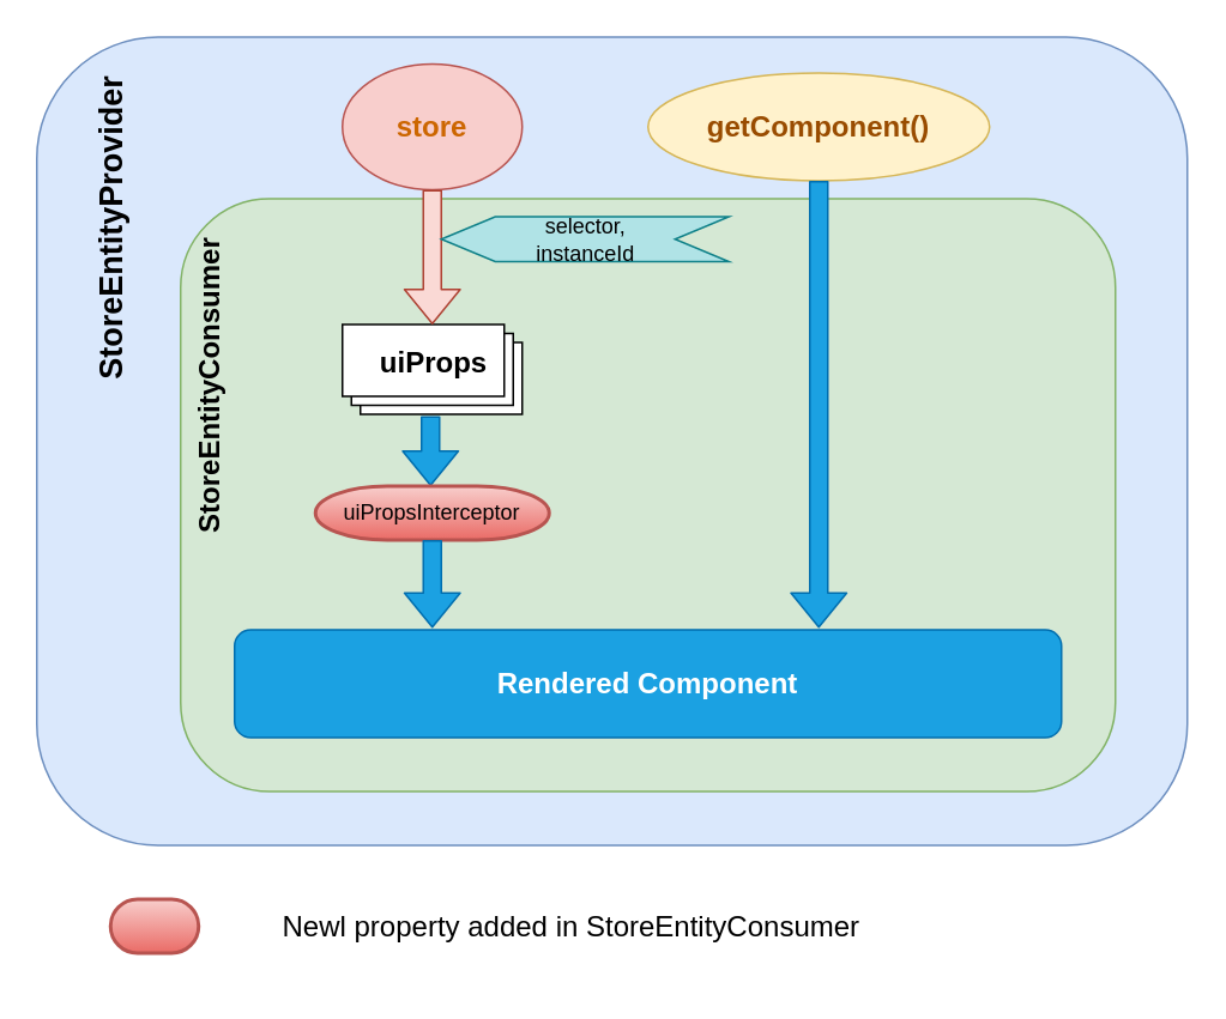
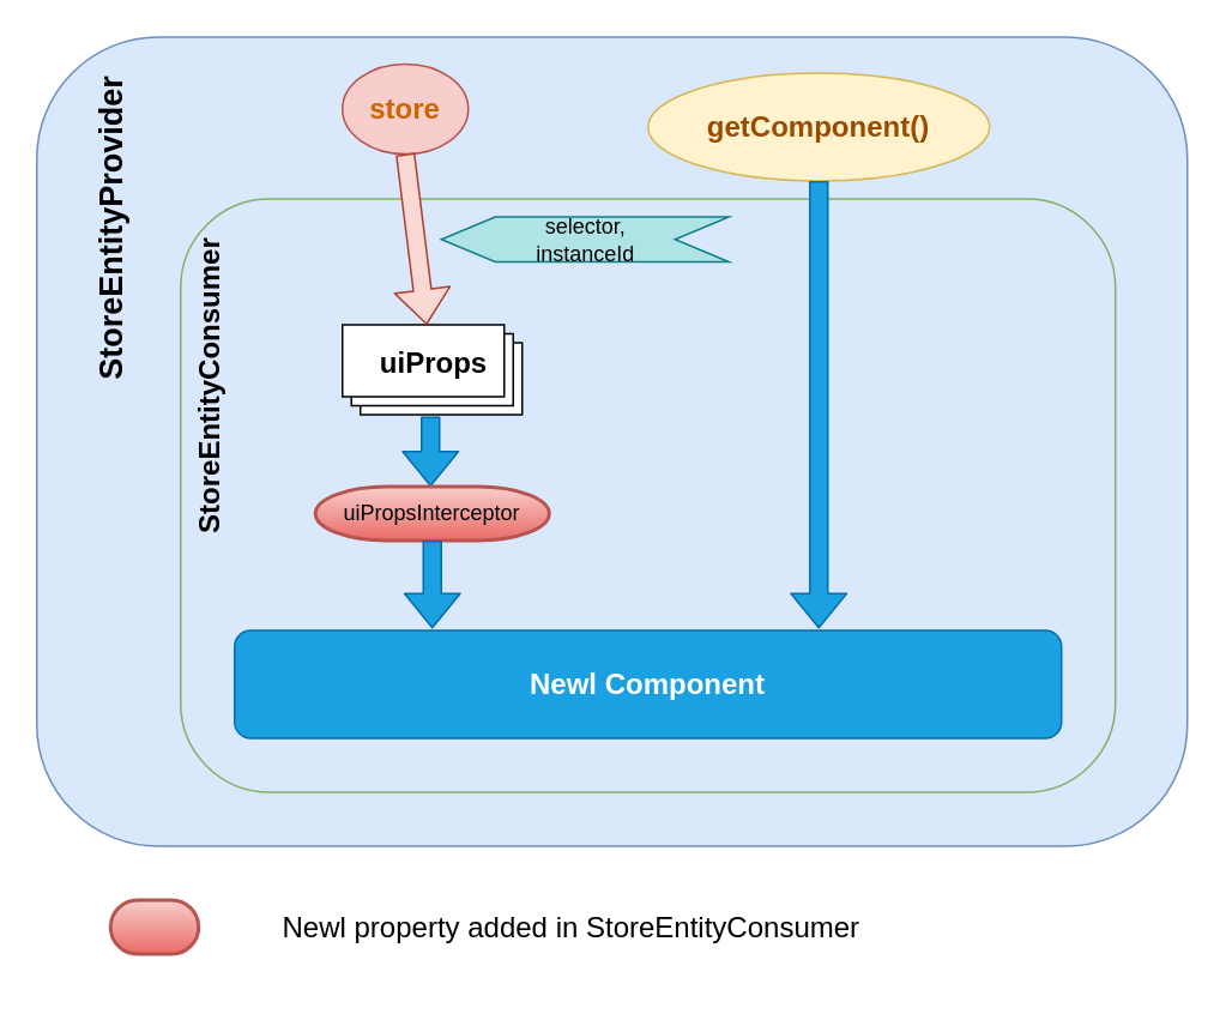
  <mxCell id="0" />
  <mxCell id="1" parent="0" />
  <mxCell id="2" value="&lt;div&gt;&lt;h2&gt;StoreEntityProvider&lt;/h2&gt;&lt;/div&gt;" style="rounded=1;whiteSpace=wrap;html=1;fillOpacity=100;fillColor=#dae8fc;align=right;spacingLeft=20;direction=west;horizontal=0;verticalAlign=top;strokeOpacity=100;spacingTop=10;strokeColor=#6c8ebf;spacingRight=20;" vertex="1" parent="1"><mxGeometry x="20" y="20" width="640" height="450" as="geometry" /></mxCell>
- <mxCell id="3" value="&lt;font size=&quot;1&quot; color=&quot;#CC6600&quot;&gt;&lt;b style=&quot;font-size: 16px&quot;&gt;store&lt;/b&gt;&lt;/font&gt;" style="ellipse;whiteSpace=wrap;html=1;fillColor=#f8cecc;align=center;strokeColor=#b85450;" vertex="1" parent="1"><mxGeometry x="190" y="35" width="100" height="70" as="geometry" /></mxCell>
+ <mxCell id="3" value="&lt;font size=&quot;1&quot; color=&quot;#CC6600&quot;&gt;&lt;b style=&quot;font-size: 16px&quot;&gt;store&lt;/b&gt;&lt;/font&gt;" style="ellipse;whiteSpace=wrap;html=1;fillColor=#f8cecc;align=center;strokeColor=#b85450;" vertex="1" parent="1"><mxGeometry x="190" y="35" width="70" height="50" as="geometry" /></mxCell>
  <mxCell id="4" value="&lt;font style=&quot;font-size: 16px&quot;&gt;&lt;b&gt;getComponent()&lt;/b&gt;&lt;/font&gt;" style="ellipse;whiteSpace=wrap;html=1;align=center;fillColor=#fff2cc;strokeColor=#d6b656;fontColor=#994C00;" vertex="1" parent="1"><mxGeometry x="360" y="40" width="190" height="60" as="geometry" /></mxCell>
- <mxCell id="5" value="&lt;font style=&quot;font-size: 16px&quot;&gt;&lt;b&gt;StoreEntityConsumer&lt;/b&gt;&lt;/font&gt;" style="rounded=1;whiteSpace=wrap;html=1;fillColor=#d5e8d4;align=right;horizontal=0;verticalAlign=top;spacingRight=20;strokeColor=#82b366;" vertex="1" parent="1"><mxGeometry x="100" y="110" width="520" height="330" as="geometry" /></mxCell>
- <mxCell id="6" value="&lt;font style=&quot;font-size: 16px&quot;&gt;&lt;b&gt;Rendered Component&lt;/b&gt;&lt;/font&gt;" style="rounded=1;whiteSpace=wrap;html=1;fillColor=#1ba1e2;fontColor=#ffffff;align=center;strokeColor=#006EAF;" vertex="1" parent="1"><mxGeometry x="130" y="350" width="460" height="60" as="geometry" /></mxCell>
+ <mxCell id="5" value="&lt;font style=&quot;font-size: 16px&quot;&gt;&lt;b&gt;StoreEntityConsumer&lt;/b&gt;&lt;/font&gt;" style="rounded=1;whiteSpace=wrap;html=1;fillColor=#dae8fc;align=right;horizontal=0;verticalAlign=top;spacingRight=20;strokeColor=#82b366;" vertex="1" parent="1"><mxGeometry x="100" y="110" width="520" height="330" as="geometry" /></mxCell>
+ <mxCell id="6" value="&lt;font style=&quot;font-size: 16px&quot;&gt;&lt;b&gt;Newl Component&lt;/b&gt;&lt;/font&gt;" style="rounded=1;whiteSpace=wrap;html=1;fillColor=#1ba1e2;fontColor=#ffffff;align=center;strokeColor=#006EAF;" vertex="1" parent="1"><mxGeometry x="130" y="350" width="460" height="60" as="geometry" /></mxCell>
  <mxCell id="7" value="" style="shape=flexArrow;endArrow=classic;html=1;fontColor=#000000;exitX=0.5;exitY=1;exitDx=0;exitDy=0;fillColor=#1ba1e2;strokeColor=#006EAF;" edge="1" parent="1" source="4"><mxGeometry width="50" height="50" relative="1" as="geometry"><mxPoint x="980" y="450" as="sourcePoint" /><mxPoint x="455" y="349" as="targetPoint" /></mxGeometry></mxCell>
  <mxCell id="8" value="&lt;div&gt;&lt;br&gt;&lt;/div&gt;" style="verticalLabelPosition=bottom;verticalAlign=middle;html=1;shape=mxgraph.basic.layered_rect;dx=10;outlineConnect=0;fillColor=#ffffff;fontColor=#000000;align=right;" vertex="1" parent="1"><mxGeometry x="190" y="180" width="100" height="50" as="geometry" /></mxCell>
  <mxCell id="9" value="" style="shape=flexArrow;endArrow=classic;html=1;fontColor=#000000;exitX=0.5;exitY=1;exitDx=0;exitDy=0;fillColor=#fad9d5;strokeColor=#ae4132;" edge="1" parent="1" source="3" target="8"><mxGeometry width="50" height="50" relative="1" as="geometry"><mxPoint x="980" y="450" as="sourcePoint" /><mxPoint x="1030" y="400" as="targetPoint" /></mxGeometry></mxCell>
  <mxCell id="10" value="&lt;div&gt;selector,&lt;/div&gt;&lt;div&gt;instanceId&lt;br&gt;&lt;/div&gt;" style="html=1;shadow=0;dashed=0;align=center;verticalAlign=middle;shape=mxgraph.arrows2.arrow;dy=0;dx=30;notch=30;fillColor=#b0e3e6;direction=west;strokeColor=#0e8088;" vertex="1" parent="1"><mxGeometry x="245" y="120" width="160" height="25" as="geometry" /></mxCell>
  <mxCell id="11" value="&lt;font style=&quot;font-size: 16px&quot;&gt;&lt;b&gt;uiProps&lt;/b&gt;&lt;/font&gt;" style="rounded=0;whiteSpace=wrap;html=1;fontColor=#000000;align=center;fillColor=none;strokeColor=none;" vertex="1" parent="1"><mxGeometry x="191" y="171" width="100" height="60" as="geometry" /></mxCell>
  <mxCell id="12" value="" style="shape=flexArrow;endArrow=classic;html=1;fontColor=#000000;fillColor=#1ba1e2;strokeColor=#006EAF;" edge="1" parent="1"><mxGeometry width="50" height="50" relative="1" as="geometry"><mxPoint x="239" y="231" as="sourcePoint" /><mxPoint x="239" y="270" as="targetPoint" /><Array as="points" /></mxGeometry></mxCell>
  <mxCell id="13" value="&lt;font style=&quot;font-size: 12px&quot;&gt;uiPropsInterceptor&lt;/font&gt;" style="strokeWidth=2;html=1;shape=mxgraph.flowchart.terminator;whiteSpace=wrap;fillColor=#f8cecc;align=center;gradientColor=#ea6b66;strokeColor=#b85450;" vertex="1" parent="1"><mxGeometry x="175" y="270" width="130" height="30" as="geometry" /></mxCell>
  <mxCell id="14" value="" style="shape=flexArrow;endArrow=classic;html=1;fontColor=#000000;fillColor=#1ba1e2;strokeColor=#006EAF;" edge="1" parent="1"><mxGeometry width="50" height="50" relative="1" as="geometry"><mxPoint x="240" y="300" as="sourcePoint" /><mxPoint x="240" y="349" as="targetPoint" /><Array as="points" /></mxGeometry></mxCell>
  <mxCell id="15" value="" style="strokeWidth=2;html=1;shape=mxgraph.flowchart.terminator;whiteSpace=wrap;fillColor=#f8cecc;align=center;gradientColor=#ea6b66;strokeColor=#b85450;" vertex="1" parent="1"><mxGeometry x="61" y="500" width="49" height="30" as="geometry" /></mxCell>
  <mxCell id="16" value="&lt;div style=&quot;font-size: 16px;&quot;&gt;Newl property added in StoreEntityConsumer&lt;br style=&quot;font-size: 16px;&quot;&gt;&lt;/div&gt;" style="rounded=0;whiteSpace=wrap;html=1;fillColor=none;fontColor=#000000;align=left;strokeColor=none;fontSize=16;" vertex="1" parent="1"><mxGeometry x="155" y="485" width="350" height="60" as="geometry" /></mxCell>
